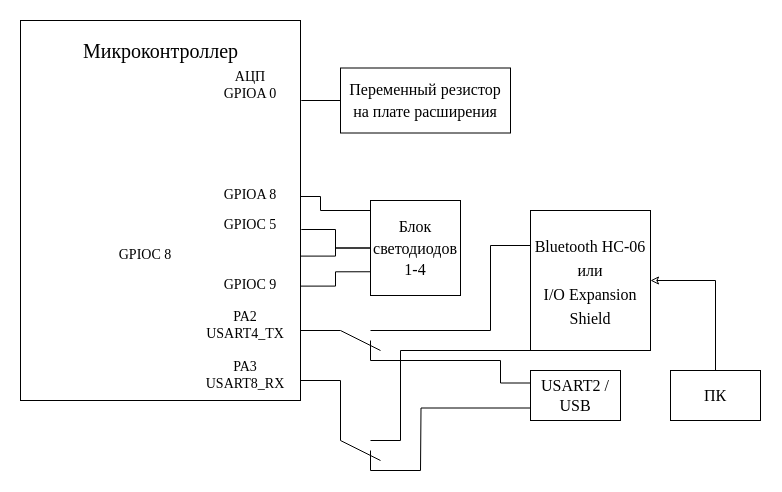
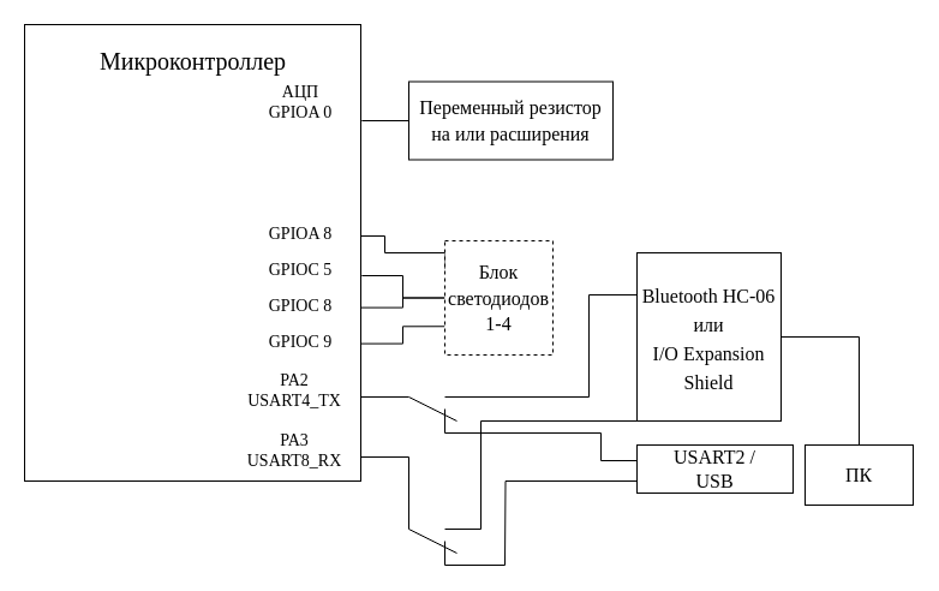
  <mxCell id="0" />
  <mxCell id="1" parent="0" />
  <mxCell id="2" value="" style="rounded=0;whiteSpace=wrap;html=1;" parent="1" vertex="1"><mxGeometry x="20" y="20" width="280" height="380" as="geometry" /></mxCell>
  <mxCell id="3" style="edgeStyle=orthogonalEdgeStyle;rounded=0;orthogonalLoop=1;jettySize=auto;html=1;exitX=0;exitY=0.25;exitDx=0;exitDy=0;endArrow=none;endFill=0;" parent="1" source="5" edge="1"><mxGeometry relative="1" as="geometry"><mxPoint x="370" y="340" as="targetPoint" /><Array as="points"><mxPoint x="500" y="383" /><mxPoint x="500" y="360" /><mxPoint x="370" y="360" /></Array></mxGeometry></mxCell>
  <mxCell id="4" style="edgeStyle=orthogonalEdgeStyle;rounded=0;orthogonalLoop=1;jettySize=auto;html=1;exitX=0;exitY=0.75;exitDx=0;exitDy=0;endArrow=none;endFill=0;" parent="1" source="5" edge="1"><mxGeometry relative="1" as="geometry"><mxPoint x="420" y="470" as="targetPoint" /></mxGeometry></mxCell>
- <mxCell id="5" value="&lt;font style=&quot;font-size: 16px&quot;&gt;USART2 /&lt;br&gt;USB&lt;/font&gt;" style="rounded=0;whiteSpace=wrap;html=1;fontFamily=Times New Roman;fontSize=14;" parent="1" vertex="1"><mxGeometry x="530" y="370" width="90" height="50" as="geometry" /></mxCell>
- <mxCell id="6" style="edgeStyle=orthogonalEdgeStyle;rounded=0;orthogonalLoop=1;jettySize=auto;html=1;exitX=0.5;exitY=0;exitDx=0;exitDy=0;entryX=1;entryY=0.5;entryDx=0;entryDy=0;endArrow=classic;endFill=0;" parent="1" source="7" target="24" edge="1"><mxGeometry relative="1" as="geometry" /></mxCell>
+ <mxCell id="5" value="&lt;font style=&quot;font-size: 16px&quot;&gt;USART2 /&lt;br&gt;USB&lt;/font&gt;" style="rounded=0;whiteSpace=wrap;html=1;fontFamily=Times New Roman;fontSize=14;" parent="1" vertex="1"><mxGeometry x="530" y="370" width="130" height="40" as="geometry" /></mxCell>
+ <mxCell id="6" style="edgeStyle=orthogonalEdgeStyle;rounded=0;orthogonalLoop=1;jettySize=auto;html=1;exitX=0.5;exitY=0;exitDx=0;exitDy=0;entryX=1;entryY=0.5;entryDx=0;entryDy=0;endArrow=none;endFill=0;" parent="1" source="7" target="24" edge="1"><mxGeometry relative="1" as="geometry" /></mxCell>
  <mxCell id="7" value="&lt;font style=&quot;font-size: 16px&quot;&gt;ПК&lt;/font&gt;" style="rounded=0;whiteSpace=wrap;html=1;fontFamily=Times New Roman;fontSize=14;" parent="1" vertex="1"><mxGeometry x="670" y="370" width="90" height="50" as="geometry" /></mxCell>
  <mxCell id="8" value="PA2&lt;br&gt;USART4_TX" style="text;html=1;strokeColor=none;fillColor=none;align=center;verticalAlign=middle;whiteSpace=wrap;rounded=0;fontFamily=Times New Roman;fontSize=14;" parent="1" vertex="1"><mxGeometry x="200" y="310" width="90" height="30" as="geometry" /></mxCell>
  <mxCell id="9" value="PA3&lt;br&gt;USART8_RX" style="text;html=1;strokeColor=none;fillColor=none;align=center;verticalAlign=middle;whiteSpace=wrap;rounded=0;fontFamily=Times New Roman;fontSize=14;" parent="1" vertex="1"><mxGeometry x="200" y="360" width="90" height="30" as="geometry" /></mxCell>
  <mxCell id="10" value="&lt;font style=&quot;font-size: 20px&quot;&gt;Микроконтроллер&lt;/font&gt;" style="text;html=1;strokeColor=none;fillColor=none;align=center;verticalAlign=middle;whiteSpace=wrap;rounded=0;fontFamily=Times New Roman;fontSize=14;" parent="1" vertex="1"><mxGeometry x="78.75" y="40" width="162.5" height="20" as="geometry" /></mxCell>
  <mxCell id="11" style="edgeStyle=orthogonalEdgeStyle;rounded=0;orthogonalLoop=1;jettySize=auto;html=1;exitX=0;exitY=0.5;exitDx=0;exitDy=0;entryX=1.003;entryY=0.21;entryDx=0;entryDy=0;entryPerimeter=0;fontFamily=Times New Roman;fontSize=20;endArrow=none;endFill=0;" parent="1" target="2" edge="1"><mxGeometry relative="1" as="geometry"><mxPoint x="340" y="100" as="sourcePoint" /></mxGeometry></mxCell>
- <mxCell id="12" value="&lt;font style=&quot;font-size: 16px&quot;&gt;Переменный резистор на плате расширения&lt;/font&gt;" style="rounded=0;whiteSpace=wrap;html=1;fontFamily=Times New Roman;fontSize=18;" parent="1" vertex="1"><mxGeometry x="340" y="67.5" width="170" height="65" as="geometry" /></mxCell>
+ <mxCell id="12" value="&lt;font style=&quot;font-size: 16px&quot;&gt;Переменный резистор на или расширения&lt;/font&gt;" style="rounded=0;whiteSpace=wrap;html=1;fontFamily=Times New Roman;fontSize=18;" parent="1" vertex="1"><mxGeometry x="340" y="67.5" width="170" height="65" as="geometry" /></mxCell>
  <mxCell id="13" style="edgeStyle=orthogonalEdgeStyle;rounded=0;orthogonalLoop=1;jettySize=auto;html=1;exitX=0;exitY=0.25;exitDx=0;exitDy=0;fontFamily=Times New Roman;fontSize=20;endArrow=none;endFill=0;" parent="1" source="17" edge="1"><mxGeometry relative="1" as="geometry"><mxPoint x="300" y="196" as="targetPoint" /><Array as="points"><mxPoint x="370" y="210" /><mxPoint x="320" y="210" /><mxPoint x="320" y="196" /></Array></mxGeometry></mxCell>
  <mxCell id="14" style="edgeStyle=orthogonalEdgeStyle;rounded=0;orthogonalLoop=1;jettySize=auto;html=1;exitX=0;exitY=0.5;exitDx=0;exitDy=0;entryX=1.003;entryY=0.55;entryDx=0;entryDy=0;entryPerimeter=0;fontFamily=Times New Roman;fontSize=20;endArrow=none;endFill=0;" parent="1" source="17" target="2" edge="1"><mxGeometry relative="1" as="geometry" /></mxCell>
  <mxCell id="15" style="edgeStyle=orthogonalEdgeStyle;rounded=0;orthogonalLoop=1;jettySize=auto;html=1;exitX=0;exitY=0.5;exitDx=0;exitDy=0;entryX=1;entryY=0.62;entryDx=0;entryDy=0;entryPerimeter=0;fontFamily=Times New Roman;fontSize=20;endArrow=none;endFill=0;" parent="1" source="17" target="2" edge="1"><mxGeometry relative="1" as="geometry" /></mxCell>
  <mxCell id="16" style="edgeStyle=orthogonalEdgeStyle;rounded=0;orthogonalLoop=1;jettySize=auto;html=1;exitX=0;exitY=0.75;exitDx=0;exitDy=0;entryX=1;entryY=0.699;entryDx=0;entryDy=0;entryPerimeter=0;fontFamily=Times New Roman;fontSize=20;endArrow=none;endFill=0;" parent="1" source="17" target="2" edge="1"><mxGeometry relative="1" as="geometry" /></mxCell>
- <mxCell id="17" value="&lt;font style=&quot;font-size: 16px&quot;&gt;Блок светодиодов 1-4&lt;/font&gt;" style="rounded=0;whiteSpace=wrap;html=1;fontFamily=Times New Roman;fontSize=18;" parent="1" vertex="1"><mxGeometry x="370" y="200" width="90" height="95" as="geometry" /></mxCell>
+ <mxCell id="17" value="&lt;font style=&quot;font-size: 16px&quot;&gt;Блок светодиодов 1-4&lt;/font&gt;" style="rounded=0;whiteSpace=wrap;html=1;fontFamily=Times New Roman;fontSize=18;dashed=1;" parent="1" vertex="1"><mxGeometry x="370" y="200" width="90" height="95" as="geometry" /></mxCell>
  <mxCell id="18" value="GPIOA 8" style="text;html=1;strokeColor=none;fillColor=none;align=center;verticalAlign=middle;whiteSpace=wrap;rounded=0;fontFamily=Times New Roman;fontSize=14;" parent="1" vertex="1"><mxGeometry x="215" y="180" width="70" height="30" as="geometry" /></mxCell>
  <mxCell id="19" value="GPIOC 5" style="text;html=1;strokeColor=none;fillColor=none;align=center;verticalAlign=middle;whiteSpace=wrap;rounded=0;fontFamily=Times New Roman;fontSize=14;" parent="1" vertex="1"><mxGeometry x="215" y="210" width="70" height="30" as="geometry" /></mxCell>
- <mxCell id="20" value="GPIOC 8" style="text;html=1;strokeColor=none;fillColor=none;align=center;verticalAlign=middle;whiteSpace=wrap;rounded=0;fontFamily=Times New Roman;fontSize=14;" parent="1" vertex="1"><mxGeometry x="110" y="240" width="70" height="30" as="geometry" /></mxCell>
+ <mxCell id="20" value="GPIOC 8" style="text;html=1;strokeColor=none;fillColor=none;align=center;verticalAlign=middle;whiteSpace=wrap;rounded=0;fontFamily=Times New Roman;fontSize=14;" parent="1" vertex="1"><mxGeometry x="215" y="240" width="70" height="30" as="geometry" /></mxCell>
  <mxCell id="21" value="GPIOC 9" style="text;html=1;strokeColor=none;fillColor=none;align=center;verticalAlign=middle;whiteSpace=wrap;rounded=0;fontFamily=Times New Roman;fontSize=14;" parent="1" vertex="1"><mxGeometry x="220" y="270" width="60" height="30" as="geometry" /></mxCell>
  <mxCell id="22" style="edgeStyle=orthogonalEdgeStyle;rounded=0;orthogonalLoop=1;jettySize=auto;html=1;exitX=0;exitY=0.25;exitDx=0;exitDy=0;endArrow=none;endFill=0;" parent="1" source="24" edge="1"><mxGeometry relative="1" as="geometry"><mxPoint x="370" y="330" as="targetPoint" /><Array as="points"><mxPoint x="490" y="245" /><mxPoint x="490" y="330" /></Array></mxGeometry></mxCell>
  <mxCell id="23" style="edgeStyle=orthogonalEdgeStyle;rounded=0;orthogonalLoop=1;jettySize=auto;html=1;exitX=0;exitY=0.75;exitDx=0;exitDy=0;endArrow=none;endFill=0;" parent="1" source="24" edge="1"><mxGeometry relative="1" as="geometry"><mxPoint x="400" y="440" as="targetPoint" /><Array as="points"><mxPoint x="530" y="350" /><mxPoint x="400" y="350" /></Array></mxGeometry></mxCell>
  <mxCell id="24" value="&lt;font style=&quot;font-size: 16px&quot;&gt;Bluetooth HC-06&lt;br&gt;или&lt;br&gt;I/O Expansion Shield&lt;/font&gt;" style="rounded=0;whiteSpace=wrap;html=1;fontFamily=Times New Roman;fontSize=20;" parent="1" vertex="1"><mxGeometry x="530" y="210" width="120" height="140" as="geometry" /></mxCell>
  <mxCell id="25" value="АЦП&lt;br&gt;GPIOA 0" style="text;html=1;strokeColor=none;fillColor=none;align=center;verticalAlign=middle;whiteSpace=wrap;rounded=0;fontFamily=Times New Roman;fontSize=14;" parent="1" vertex="1"><mxGeometry x="215" y="70" width="70" height="30" as="geometry" /></mxCell>
  <mxCell id="26" value="" style="endArrow=none;html=1;rounded=0;" parent="1" edge="1"><mxGeometry width="50" height="50" relative="1" as="geometry"><mxPoint x="300" y="330" as="sourcePoint" /><mxPoint x="340" y="330" as="targetPoint" /></mxGeometry></mxCell>
  <mxCell id="27" value="" style="endArrow=none;html=1;rounded=0;" parent="1" edge="1"><mxGeometry width="50" height="50" relative="1" as="geometry"><mxPoint x="340" y="330" as="sourcePoint" /><mxPoint x="380" y="350" as="targetPoint" /></mxGeometry></mxCell>
  <mxCell id="28" value="" style="endArrow=none;html=1;rounded=0;" parent="1" edge="1"><mxGeometry width="50" height="50" relative="1" as="geometry"><mxPoint x="370" y="440" as="sourcePoint" /><mxPoint x="400" y="440" as="targetPoint" /></mxGeometry></mxCell>
  <mxCell id="29" value="" style="endArrow=none;html=1;rounded=0;" parent="1" edge="1"><mxGeometry width="50" height="50" relative="1" as="geometry"><mxPoint x="370" y="470" as="sourcePoint" /><mxPoint x="420" y="470" as="targetPoint" /></mxGeometry></mxCell>
  <mxCell id="30" value="" style="endArrow=none;html=1;rounded=0;" parent="1" edge="1"><mxGeometry width="50" height="50" relative="1" as="geometry"><mxPoint x="300" y="380" as="sourcePoint" /><mxPoint x="340" y="380" as="targetPoint" /></mxGeometry></mxCell>
  <mxCell id="31" value="" style="endArrow=none;html=1;rounded=0;" parent="1" edge="1"><mxGeometry width="50" height="50" relative="1" as="geometry"><mxPoint x="340" y="380" as="sourcePoint" /><mxPoint x="340" y="440" as="targetPoint" /></mxGeometry></mxCell>
  <mxCell id="32" value="" style="endArrow=none;html=1;rounded=0;" parent="1" edge="1"><mxGeometry width="50" height="50" relative="1" as="geometry"><mxPoint x="370" y="450" as="sourcePoint" /><mxPoint x="370" y="470" as="targetPoint" /></mxGeometry></mxCell>
  <mxCell id="33" value="" style="endArrow=none;html=1;rounded=0;" parent="1" edge="1"><mxGeometry width="50" height="50" relative="1" as="geometry"><mxPoint x="340" y="440" as="sourcePoint" /><mxPoint x="380" y="460" as="targetPoint" /></mxGeometry></mxCell>
